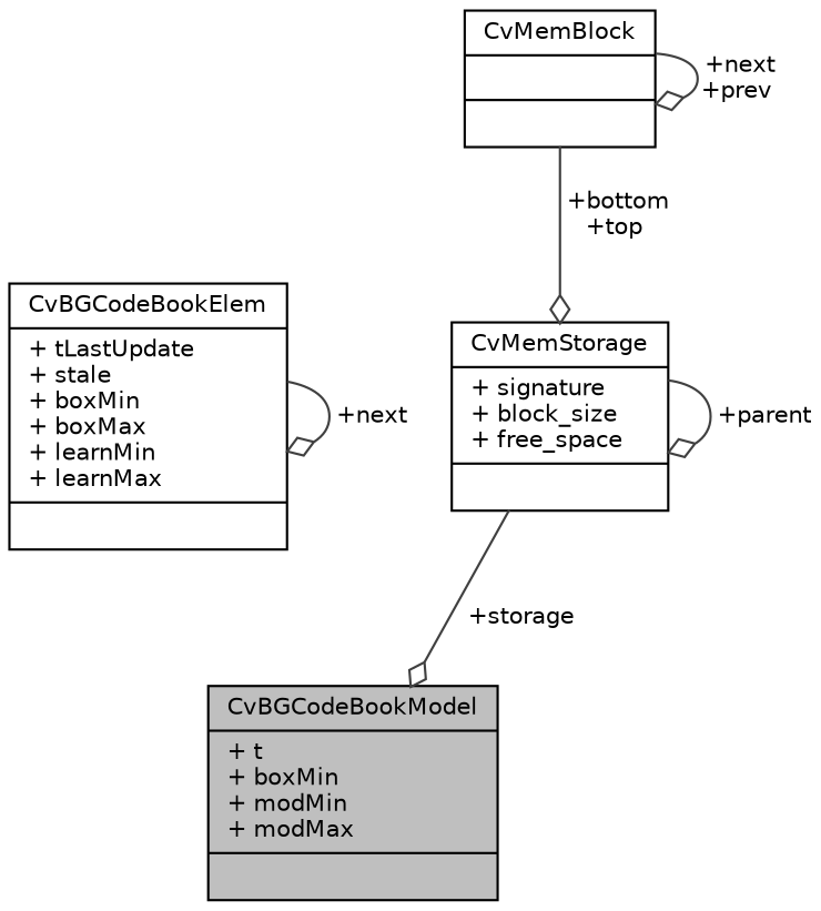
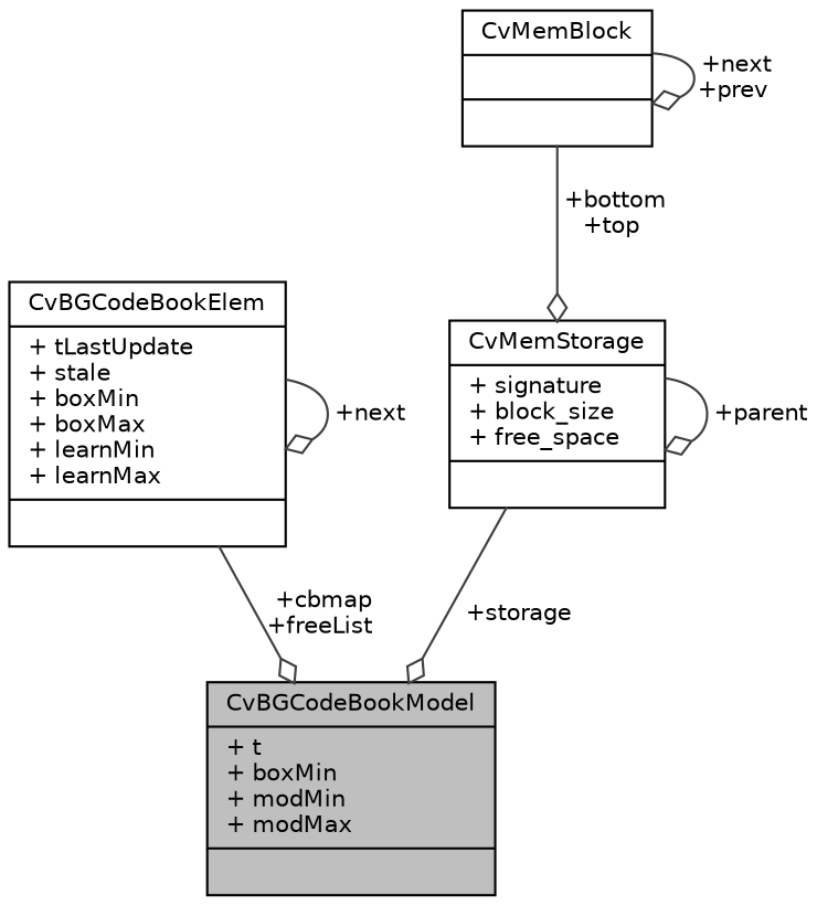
  digraph {
    node [color=black fillcolor=white fontname=Helvetica fontsize=10 shape=record style=filled]
    edge [arrowhead=odiamond color=grey25 fontname=Helvetica fontsize=10 labelfontname=Helvetica labelfontsize=10 style=solid]
    n1 [fillcolor=grey75 fontcolor=black height=0.2 label="{CvBGCodeBookModel\n|+ t\l+ boxMin\l+ modMin\l+ modMax\l|}" width=0.4]
    n2 [height=0.2 label="{CvBGCodeBookElem\n|+ tLastUpdate\l+ stale\l+ boxMin\l+ boxMax\l+ learnMin\l+ learnMax\l|}" width=0.4]
    n3 [height=0.2 label="{CvMemStorage\n|+ signature\l+ block_size\l+ free_space\l|}" width=0.4]
    n4 [height=0.2 label="{CvMemBlock\n||}" width=0.4]
+   n2 -> n1 [label=" +cbmap\n+freeList"]
    n2 -> n2 [label=" +next"]
    n3 -> n1 [label=" +storage"]
    n3 -> n3 [label=" +parent"]
    n4 -> n3 [label=" +bottom\n+top"]
    n4 -> n4 [label=" +next\n+prev"]
  }
